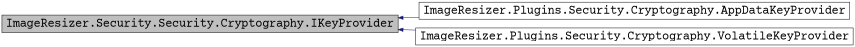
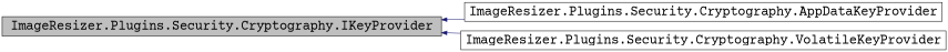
  digraph {
    rankdir=LR
    fontname="Courier Prime"
    node [color=black fillcolor=white fontname="Courier Prime" fontsize=24 shape=record style=filled]
    edge [color=midnightblue dir=back fontname="Courier Prime" fontsize=24 labelfontname=Helvetica labelfontsize=24 style=solid]
-   n1 [fillcolor=grey75 fontcolor=black height=0.2 label="ImageResizer.Security.Security.Cryptography.IKeyProvider" width=0.4]
+   n1 [fillcolor=grey75 fontcolor=black height=0.2 label="ImageResizer.Plugins.Security.Cryptography.IKeyProvider" width=0.4]
    n2 [height=0.2 label="ImageResizer.Plugins.Security.Cryptography.AppDataKeyProvider" width=0.4]
    n3 [height=0.2 label="ImageResizer.Plugins.Security.Cryptography.VolatileKeyProvider" width=0.4]
    n1 -> n2
    n1 -> n3
  }
